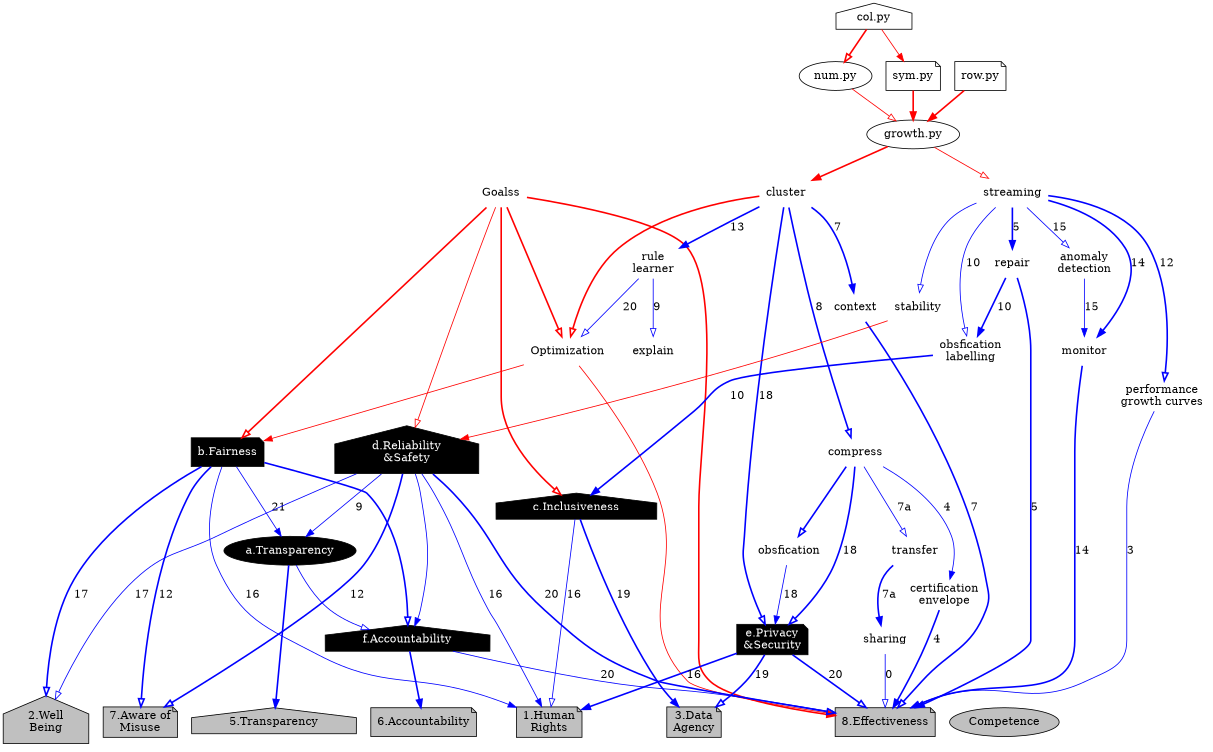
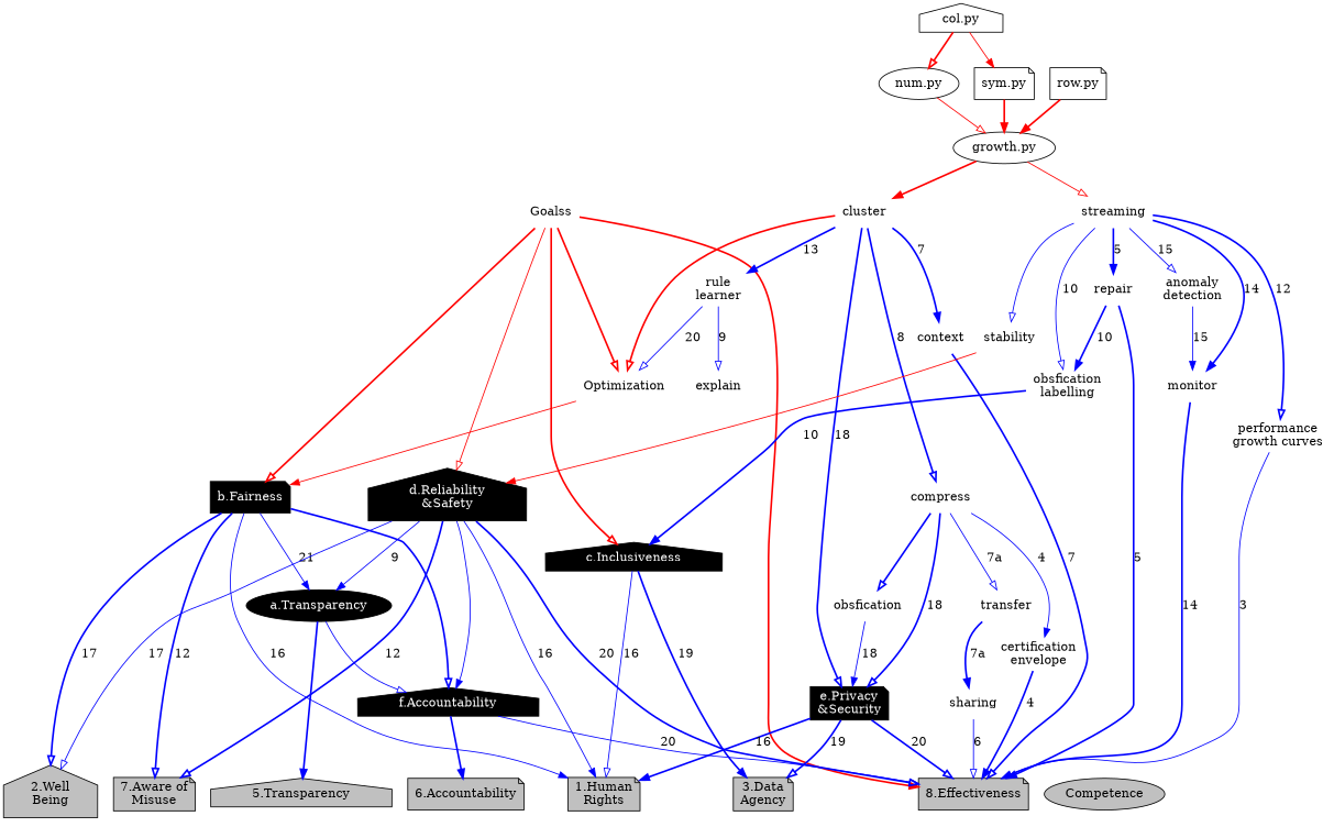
  digraph {
    node [shape=none]
    edge [arrowhead=onormal color=blue style=bold]
    n1 [fillcolor=gray label="5.Transparency" shape=house style=filled]
    n2 [fillcolor=gray label="6.Accountability" shape=note style=filled]
    n3 [fillcolor=gray label=Competence shape=ellipse style=filled]
    n4 [fillcolor=gray label="1.Human\nRights" shape=note style=filled]
    n5 [fillcolor=gray label="3.Data\nAgency" shape=note style=filled]
    n6 [fillcolor=gray label="7.Aware of\nMisuse" shape=note style=filled]
    n7 [fillcolor=gray label="2.Well\nBeing" shape=house style=filled]
    n8 [label=Goalss]
    cluster
    n10 [label=streaming]
    n11 [fillcolor=gray label="8.Effectiveness" shape=note style=filled]
    n12 [fillcolor=black fontcolor=white label="c.Inclusiveness" shape=house style=filled]
    n13 [label=Optimization]
    n14 [fillcolor=black fontcolor=white label="b.Fairness" shape=note style=filled]
    n15 [fillcolor=black fontcolor=white label="d.Reliability\n&Safety" shape=house style=filled]
    n16 [fillcolor=black fontcolor=white label="e.Privacy\n&Security" shape=note style=filled]
    n17 [label=compress]
    context
    n19 [label="rule\nlearner"]
    n20 [label=stability]
    n21 [label="obsfication\nlabelling"]
    n22 [label="performance\ngrowth curves"]
    n23 [label=repair]
    monitor
    n25 [label="anomaly\ndetection"]
    n26 [fillcolor=black fontcolor=white label="a.Transparency" shape=ellipse style=filled]
    n27 [fillcolor=black fontcolor=white label="f.Accountability" shape=house style=filled]
    n28 [label="certification\nenvelope"]
    transfer
    n30 [label=obsfication]
    explain
    "col.py" [shape=house]
    "num.py" [shape=ellipse]
    "sym.py" [shape=note]
    n35 [label="growth.py" shape=ellipse]
    "row.py" [shape=note]
    sharing
    subgraph sub_1 {
      rank=same
      n1
      n2
      n3
      n4
      n5
      n6
      n7
    }
    subgraph sub_2 {
      rank=same
      n8
      cluster
      n10
    }
    n8 -> n11 [arrowhead=normal color=red]
    n8 -> n12 [color=red]
    n8 -> n13 [color=red]
    n8 -> n14 [color=red]
    n8 -> n15 [color=red style=solid]
    cluster -> n13 [color=red]
    cluster -> n16 [label=18]
    cluster -> n17 [label=8]
    cluster -> context [arrowhead=normal label=7]
    cluster -> n19 [arrowhead=normal label=13]
    n10 -> n20 [style=solid]
    n10 -> n21 [label=10 style=solid]
    n10 -> n22 [label=12]
    n10 -> n23 [arrowhead=normal label=5]
    n10 -> monitor [arrowhead=normal label=14]
    n10 -> n25 [label=15 style=solid]
    n12 -> n4 [label=16 style=solid]
    n12 -> n5 [arrowhead=normal label=19]
-   n13 -> n11 [arrowhead=normal color=red style=solid]
    n13 -> n14 [arrowhead=normal color=red style=solid]
    n14 -> n4 [arrowhead=normal label=16 style=solid]
    n14 -> n6 [label=12]
    n14 -> n7 [label=17]
    n14 -> n26 [arrowhead=normal label=21 style=solid]
    n14 -> n27
    n15 -> n4 [arrowhead=normal label=16 style=solid]
    n15 -> n6 [label=12]
    n15 -> n7 [label=17 style=solid]
    n15 -> n11 [label=20]
    n15 -> n26 [arrowhead=normal label=9 style=solid]
    n15 -> n27 [arrowhead=normal style=solid]
    n16 -> n4 [arrowhead=normal label=16]
    n16 -> n5 [label=19]
    n16 -> n11 [label=20]
    n17 -> n16 [label=18]
    n17 -> n28 [arrowhead=normal label=4 style=solid]
    n17 -> transfer [label="7a" style=solid]
    n17 -> n30
    context -> n11 [label=7]
    n19 -> n13 [label=20 style=solid]
    n19 -> explain [label=9 style=solid]
    n20 -> n15 [arrowhead=normal color=red style=solid]
    n21 -> n12 [arrowhead=normal label=10]
    n22 -> n11 [arrowhead=normal label=3 style=solid]
    n23 -> n11 [arrowhead=normal label=5]
    n23 -> n21 [arrowhead=normal label=10]
    monitor -> n11 [label=14]
    n25 -> monitor [arrowhead=normal label=15 style=solid]
    n26 -> n1 [arrowhead=normal]
    n26 -> n27 [style=solid]
    n27 -> n2 [arrowhead=normal]
    n27 -> n11 [label=20 style=solid]
    n28 -> n11 [arrowhead=normal label=4]
    transfer -> sharing [arrowhead=normal label="7a"]
    n30 -> n16 [arrowhead=normal label=18 style=solid]
    "col.py" -> "num.py" [color=red]
    "col.py" -> "sym.py" [arrowhead=normal color=red style=solid]
    "num.py" -> n35 [color=red style=solid]
    "sym.py" -> n35 [arrowhead=normal color=red]
    n35 -> cluster [arrowhead=normal color=red]
    n35 -> n10 [color=red style=solid]
    "row.py" -> n35 [arrowhead=normal color=red]
-   sharing -> n11 [label=0 style=solid]
+   sharing -> n11 [label=6 style=solid]
  }
